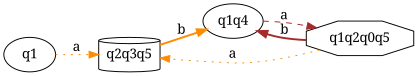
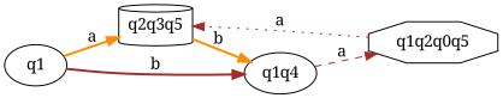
  digraph {
    fontname="Noto Serif"
    rankdir=LR
    node [fontname="Noto Serif" shape=ellipse]
    edge [color=darkorange fontname="Noto Serif" style=dotted]
    n1 [label=q1]
    n2 [label=q2q3q5 shape=cylinder]
    n3 [label=q1q2q0q5 shape=octagon]
    n4 [label=q1q4]
-   n1 -> n2 [label=a]
+   n1 -> n2 [label=a style=bold]
    n2 -> n4 [label=b style=bold]
-   n3 -> n2 [label=a]
-   n3 -> n4 [color=brown label=b style=bold]
+   n3 -> n2 [color=brown label=a]
+   n1 -> n4 [color=brown label=b style=bold]
    n4 -> n3 [color=brown label=a style=dashed]
  }
